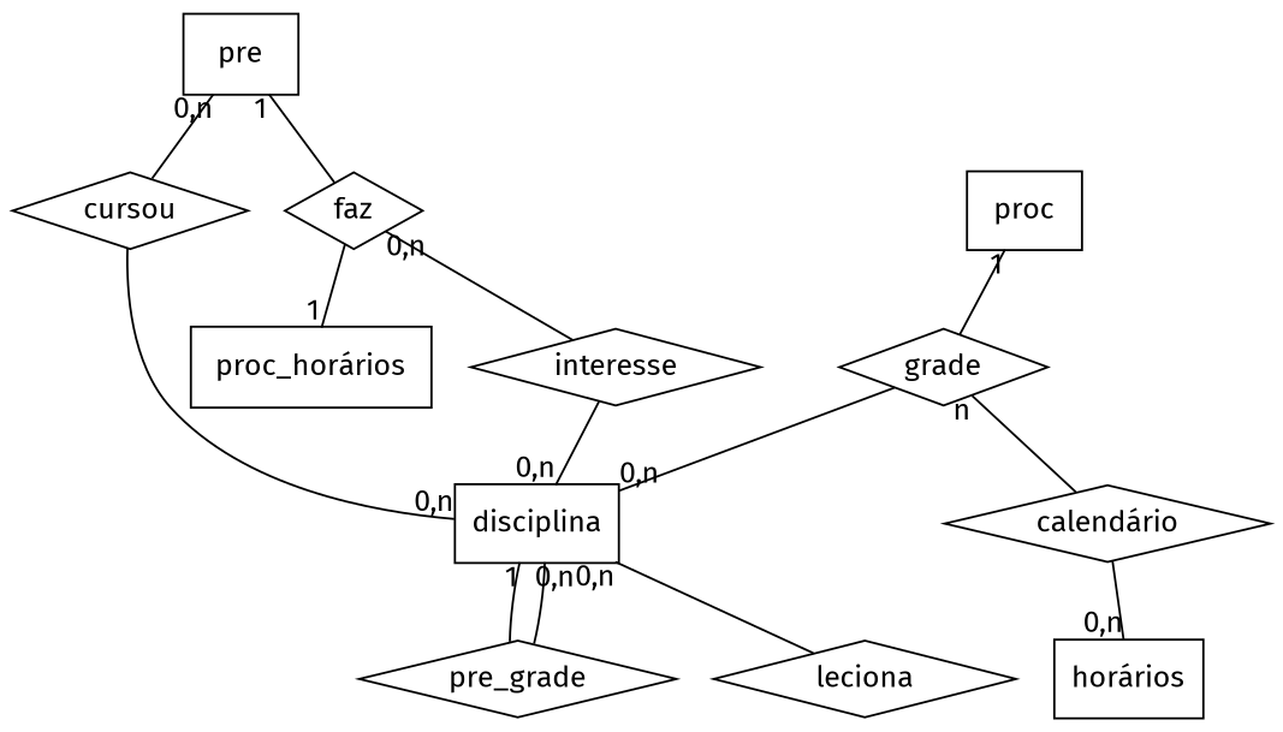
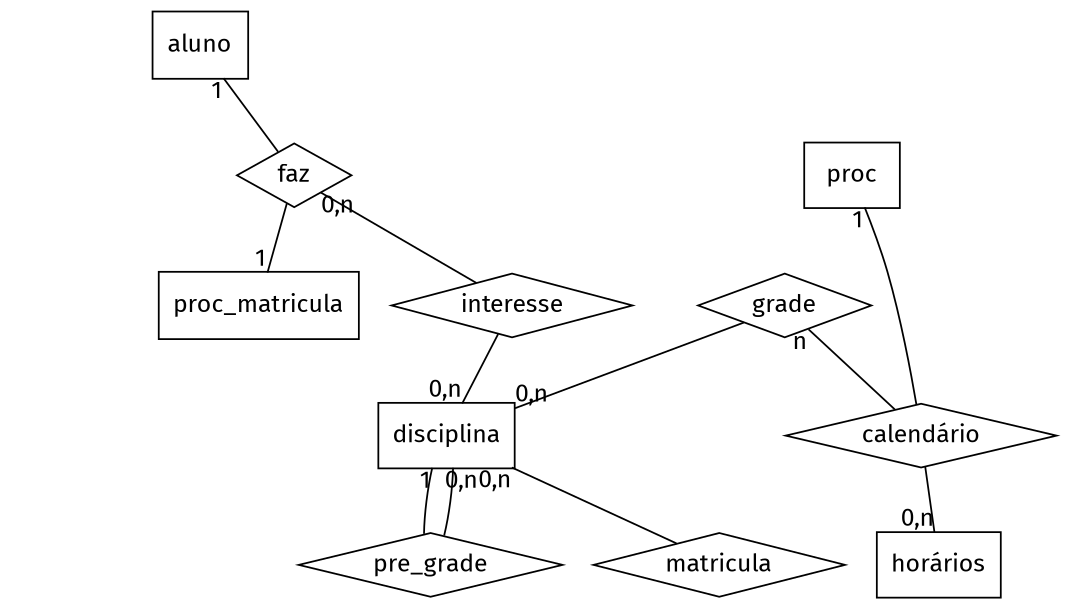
  graph {
    fontname="Fira Sans"
    node [fontname="Fira Sans" shape=diamond]
    edge [fontname="Fira Sans"]
-   aluno [shape=record label=pre]
-   cursou
+   aluno [shape=record]
    faz
    disciplina [shape=record]
-   proc_matricula [shape=record label="proc_horários"]
+   proc_matricula [shape=record]
    interesse
    n7 [label=pre_grade]
-   leciona
+   leciona [label=matricula]
    "horários" [shape=record]
    "calendário"
    n11 [label=proc shape=record]
    grade
-   aluno -- cursou [taillabel="0,n"]
    aluno -- faz [taillabel=1]
-   cursou -- disciplina [headlabel="0,n"]
    faz -- proc_matricula [headlabel=1]
    faz -- interesse [taillabel="0,n"]
    disciplina -- n7 [taillabel=1]
    disciplina -- leciona [taillabel="0,n"]
    interesse -- disciplina [headlabel="0,n"]
    n7 -- disciplina [headlabel="0,n"]
    "calendário" -- "horários" [headlabel="0,n"]
-   n11 -- grade [taillabel=1]
+   n11 -- "calendário" [taillabel=1]
    grade -- disciplina [headlabel="0,n"]
    grade -- "calendário" [taillabel=n]
  }
